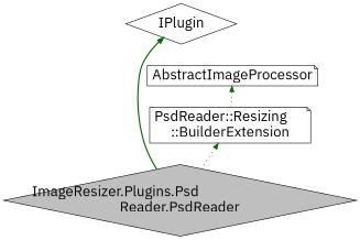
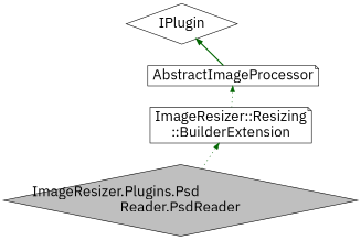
  digraph {
    fontname="IBM Plex Sans"
    node [color=black fillcolor=white fontname="IBM Plex Sans" fontsize=24 shape=diamond style=filled]
    edge [color=darkgreen dir=back fontname="IBM Plex Sans" fontsize=24 labelfontname=Helvetica labelfontsize=24 style=dotted]
    n1 [fillcolor=grey75 fontcolor=black height=0.2 label="ImageResizer.Plugins.Psd\lReader.PsdReader" width=0.4]
-   n2 [height=0.2 label="PsdReader::Resizing\l::BuilderExtension" shape=note width=0.4]
+   n2 [height=0.2 label="ImageResizer::Resizing\l::BuilderExtension" shape=note width=0.4]
    n3 [height=0.2 label=AbstractImageProcessor shape=note width=0.4]
    n4 [height=0.2 label=IPlugin width=0.4]
    n2 -> n1
    n3 -> n2
-   n4 -> n1 [style=bold]
+   n4 -> n3 [style=bold]
  }
